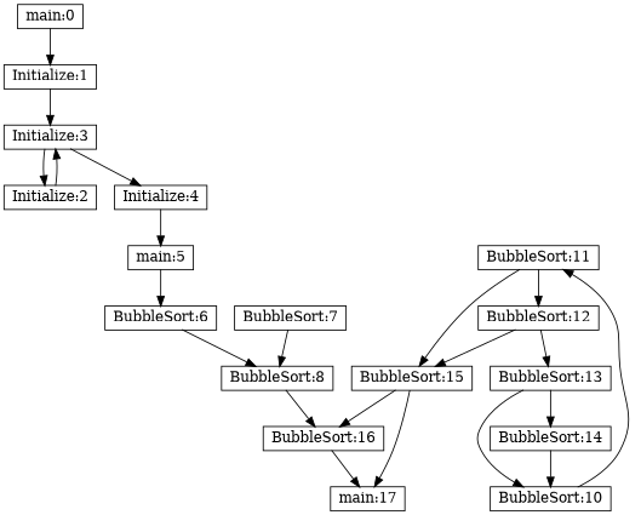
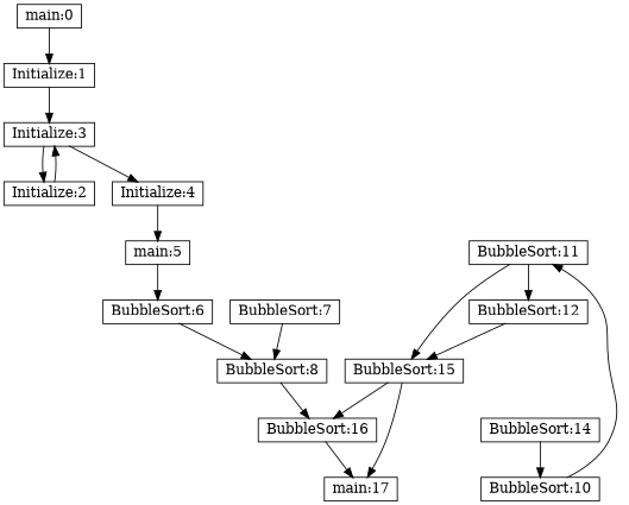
  digraph {
    node [shape=record]
    "main:0" [height=.1 width=.1]
    "Initialize:1" [height=.1 width=.1]
    "Initialize:3" [height=.1 width=.1]
    "Initialize:2" [height=.1 width=.1]
    "Initialize:4" [height=.1 width=.1]
    "main:5" [height=.1 width=.1]
    "BubbleSort:6" [height=.1 width=.1]
    "BubbleSort:8" [height=.1 width=.1]
    "BubbleSort:16" [height=.1 width=.1]
    "main:17" [height=.1 width=.1]
    "BubbleSort:7" [height=.1 width=.1]
    "BubbleSort:11" [height=.1 width=.1]
    "BubbleSort:12" [height=.1 width=.1]
    "BubbleSort:15" [height=.1 width=.1]
-   "BubbleSort:13" [height=.1 width=.1]
    "BubbleSort:10" [height=.1 width=.1]
    "BubbleSort:14" [height=.1 width=.1]
    "main:0" -> "Initialize:1"
    "Initialize:1" -> "Initialize:3"
    "Initialize:3" -> "Initialize:2"
    "Initialize:3" -> "Initialize:4"
    "Initialize:2" -> "Initialize:3"
    "Initialize:4" -> "main:5"
    "main:5" -> "BubbleSort:6"
    "BubbleSort:6" -> "BubbleSort:8"
    "BubbleSort:8" -> "BubbleSort:16"
    "BubbleSort:16" -> "main:17"
    "BubbleSort:7" -> "BubbleSort:8"
    "BubbleSort:11" -> "BubbleSort:12"
    "BubbleSort:11" -> "BubbleSort:15"
    "BubbleSort:12" -> "BubbleSort:15"
-   "BubbleSort:12" -> "BubbleSort:13"
    "BubbleSort:15" -> "BubbleSort:16"
    "BubbleSort:15" -> "main:17"
-   "BubbleSort:13" -> "BubbleSort:10"
-   "BubbleSort:13" -> "BubbleSort:14"
    "BubbleSort:10" -> "BubbleSort:11"
    "BubbleSort:14" -> "BubbleSort:10"
  }
